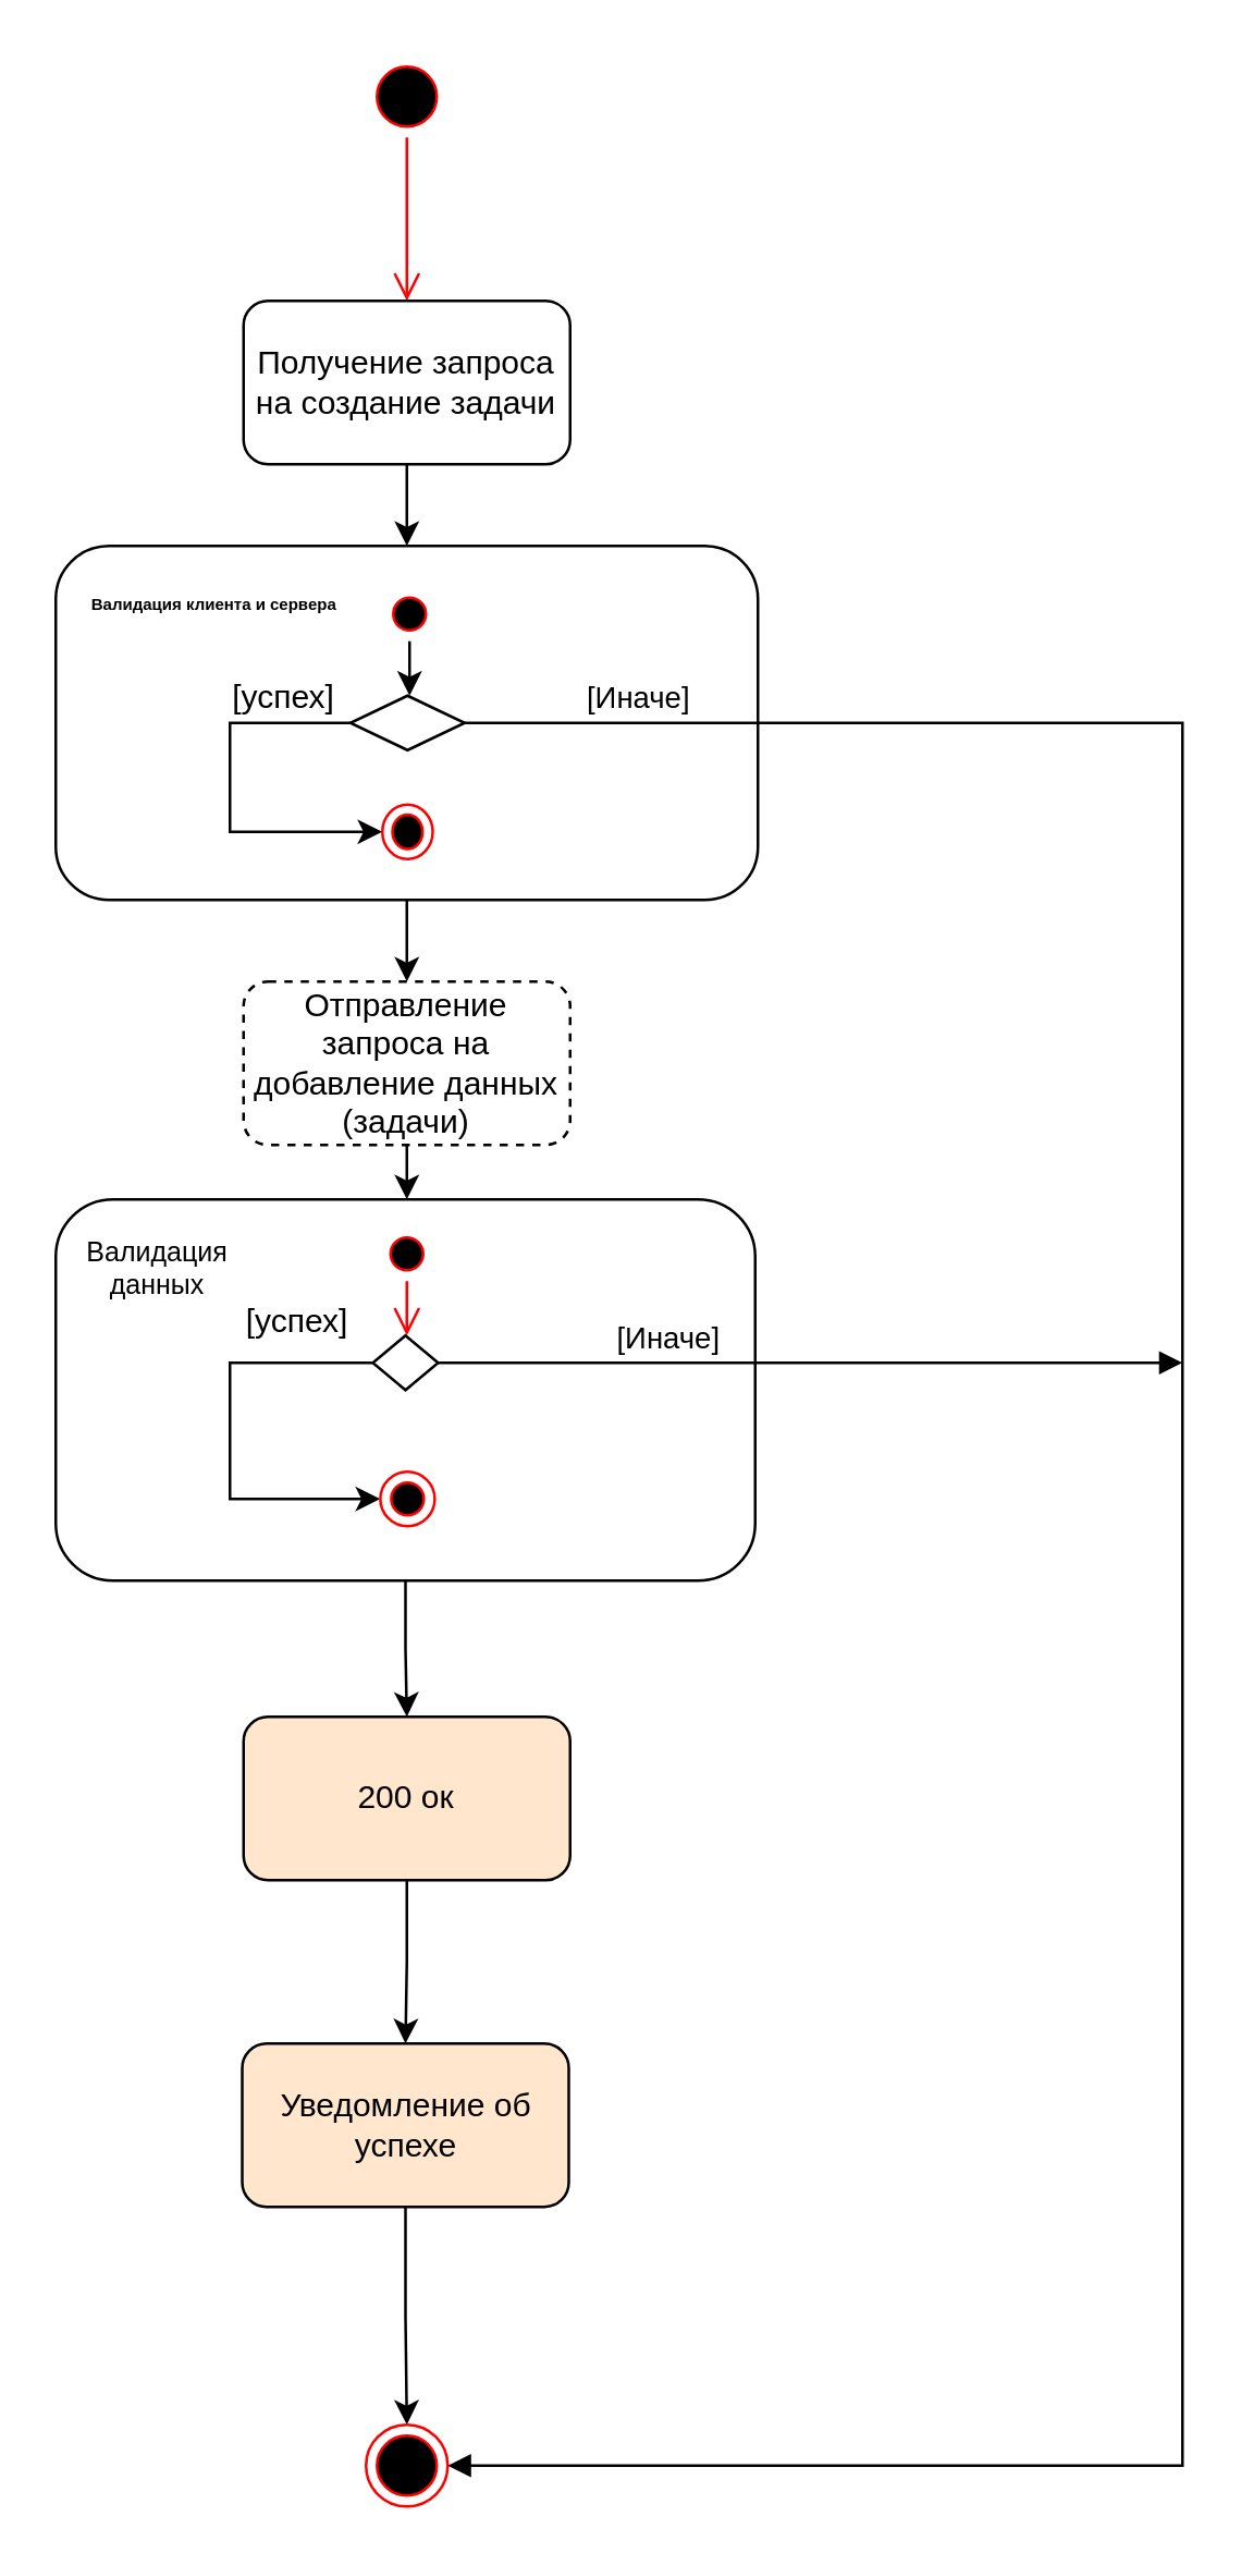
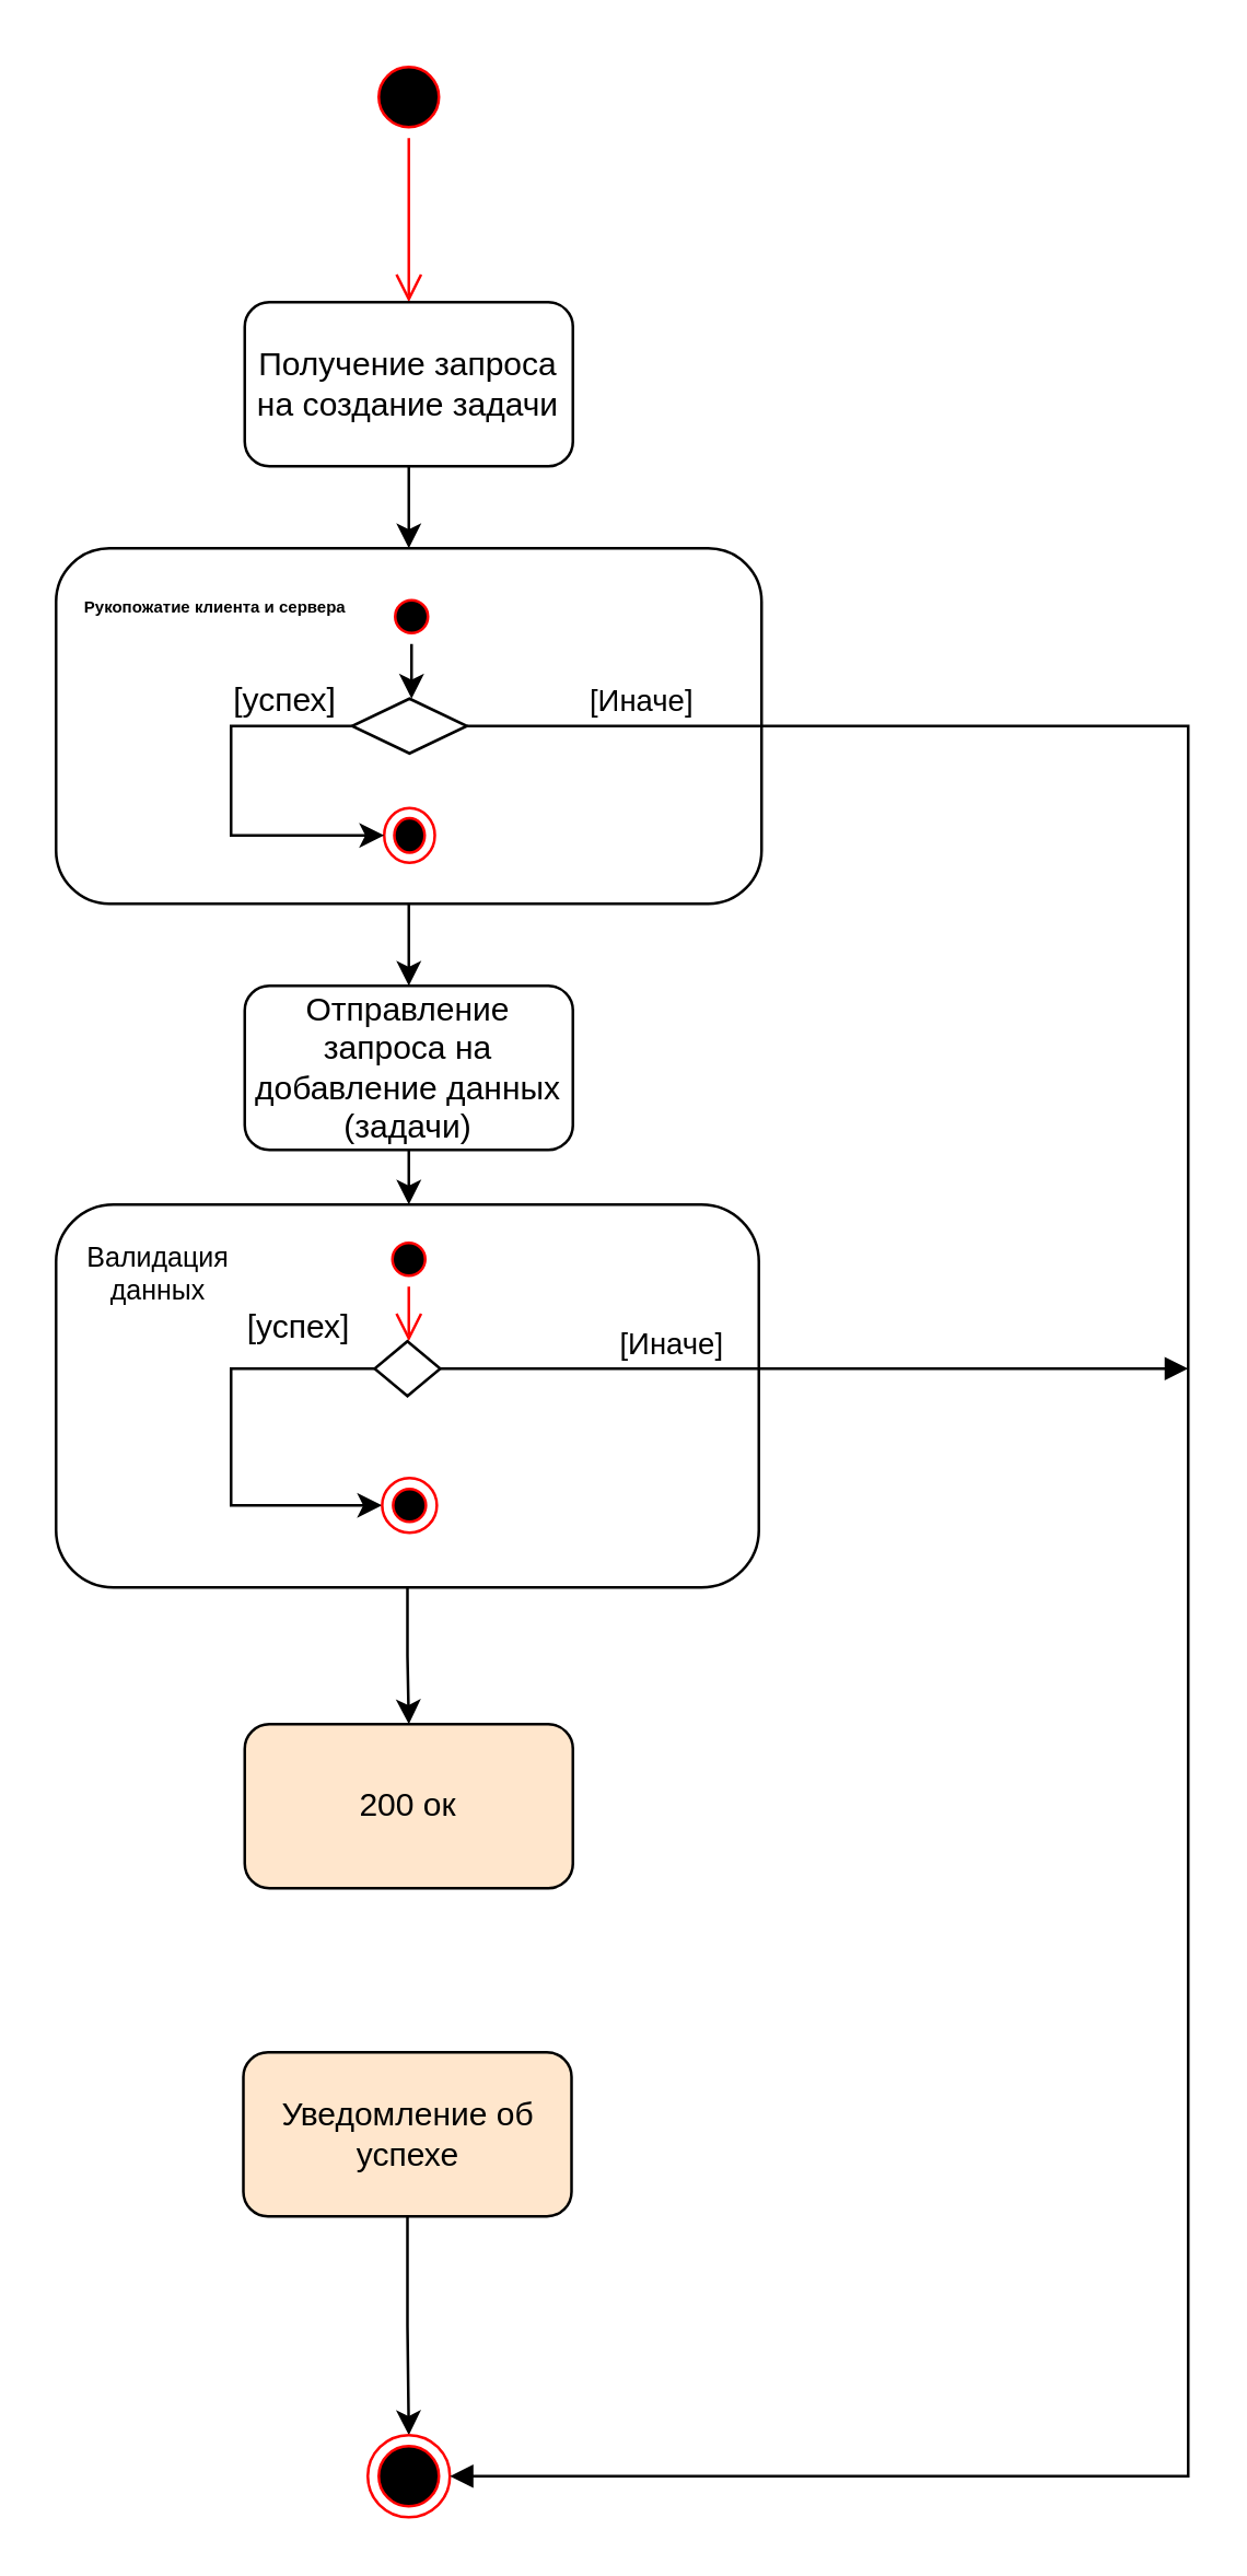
  <mxCell id="0" />
  <mxCell id="1" parent="0" />
  <mxCell id="2" style="edgeStyle=orthogonalEdgeStyle;rounded=0;orthogonalLoop=1;jettySize=auto;html=1;" edge="1" parent="1" source="3" target="14"><mxGeometry relative="1" as="geometry" /></mxCell>
  <mxCell id="3" value="" style="rounded=1;whiteSpace=wrap;html=1;" vertex="1" parent="1"><mxGeometry x="20" y="200" width="258" height="130" as="geometry" /></mxCell>
  <mxCell id="4" value="" style="ellipse;html=1;shape=startState;fillColor=#000000;strokeColor=#ff0000;" vertex="1" parent="1"><mxGeometry x="134" y="20" width="30" height="30" as="geometry" /></mxCell>
  <mxCell id="5" value="" style="edgeStyle=orthogonalEdgeStyle;html=1;verticalAlign=bottom;endArrow=open;endSize=8;strokeColor=#ff0000;rounded=0;" edge="1" source="4" parent="1"><mxGeometry relative="1" as="geometry"><mxPoint x="149" y="110" as="targetPoint" /></mxGeometry></mxCell>
  <mxCell id="6" style="edgeStyle=orthogonalEdgeStyle;rounded=0;orthogonalLoop=1;jettySize=auto;html=1;entryX=0.5;entryY=0;entryDx=0;entryDy=0;" edge="1" parent="1" source="7" target="3"><mxGeometry relative="1" as="geometry" /></mxCell>
  <mxCell id="7" value="Получение запроса на создание задачи" style="rounded=1;whiteSpace=wrap;html=1;" vertex="1" parent="1"><mxGeometry x="89" y="110" width="120" height="60" as="geometry" /></mxCell>
  <mxCell id="8" value="" style="rhombus;whiteSpace=wrap;html=1;" vertex="1" parent="1"><mxGeometry x="128.25" y="255" width="42" height="20" as="geometry" /></mxCell>
  <mxCell id="9" value="" style="ellipse;html=1;shape=endState;fillColor=#000000;strokeColor=#ff0000;" vertex="1" parent="1"><mxGeometry x="140" y="295" width="18.5" height="20" as="geometry" /></mxCell>
- <mxCell id="10" value="Валидация клиента и сервера" style="text;align=center;fontStyle=1;verticalAlign=middle;spacingLeft=3;spacingRight=3;strokeColor=none;rotatable=0;points=[[0,0.5],[1,0.5]];portConstraint=eastwest;html=1;fontSize=6;" vertex="1" parent="1"><mxGeometry x="28.25" y="209" width="100" height="26" as="geometry" /></mxCell>
+ <mxCell id="10" value="Рукопожатие клиента и сервера" style="text;align=center;fontStyle=1;verticalAlign=middle;spacingLeft=3;spacingRight=3;strokeColor=none;rotatable=0;points=[[0,0.5],[1,0.5]];portConstraint=eastwest;html=1;fontSize=6;" vertex="1" parent="1"><mxGeometry x="28.25" y="209" width="100" height="26" as="geometry" /></mxCell>
  <mxCell id="11" style="edgeStyle=orthogonalEdgeStyle;rounded=0;orthogonalLoop=1;jettySize=auto;html=1;entryX=0.5;entryY=0;entryDx=0;entryDy=0;" edge="1" parent="1" source="12" target="8"><mxGeometry relative="1" as="geometry" /></mxCell>
  <mxCell id="12" value="" style="ellipse;html=1;shape=startState;fillColor=#000000;strokeColor=#ff0000;" vertex="1" parent="1"><mxGeometry x="140" y="215" width="20" height="20" as="geometry" /></mxCell>
  <mxCell id="13" style="edgeStyle=orthogonalEdgeStyle;rounded=0;orthogonalLoop=1;jettySize=auto;html=1;entryX=0.5;entryY=0;entryDx=0;entryDy=0;" edge="1" parent="1" source="14" target="16"><mxGeometry relative="1" as="geometry" /></mxCell>
- <mxCell id="14" value="Отправление запроса на добавление данных (задачи)" style="rounded=1;whiteSpace=wrap;html=1;dashed=1;" vertex="1" parent="1"><mxGeometry x="89" y="360" width="120" height="60" as="geometry" /></mxCell>
+ <mxCell id="14" value="Отправление запроса на добавление данных (задачи)" style="rounded=1;whiteSpace=wrap;html=1;" vertex="1" parent="1"><mxGeometry x="89" y="360" width="120" height="60" as="geometry" /></mxCell>
  <mxCell id="15" style="edgeStyle=orthogonalEdgeStyle;rounded=0;orthogonalLoop=1;jettySize=auto;html=1;entryX=0.5;entryY=0;entryDx=0;entryDy=0;" edge="1" parent="1" source="16" target="24"><mxGeometry relative="1" as="geometry" /></mxCell>
  <mxCell id="16" value="" style="rounded=1;whiteSpace=wrap;html=1;" vertex="1" parent="1"><mxGeometry x="20" y="440" width="257" height="140" as="geometry" /></mxCell>
  <mxCell id="17" value="Валидация&amp;nbsp; данных&amp;nbsp;" style="text;html=1;strokeColor=none;fillColor=none;align=center;verticalAlign=middle;whiteSpace=wrap;rounded=0;fontSize=10;" vertex="1" parent="1"><mxGeometry x="29" y="450" width="60" height="30" as="geometry" /></mxCell>
  <mxCell id="18" value="" style="ellipse;html=1;shape=startState;fillColor=#000000;strokeColor=#ff0000;" vertex="1" parent="1"><mxGeometry x="139" y="450" width="20" height="20" as="geometry" /></mxCell>
  <mxCell id="19" value="" style="edgeStyle=orthogonalEdgeStyle;html=1;verticalAlign=bottom;endArrow=open;endSize=8;strokeColor=#ff0000;rounded=0;" edge="1" source="18" parent="1"><mxGeometry relative="1" as="geometry"><mxPoint x="149" y="490" as="targetPoint" /><Array as="points"><mxPoint x="149" y="490" /><mxPoint x="149" y="540" /></Array></mxGeometry></mxCell>
  <mxCell id="20" style="edgeStyle=orthogonalEdgeStyle;rounded=0;orthogonalLoop=1;jettySize=auto;html=1;entryX=0;entryY=0.5;entryDx=0;entryDy=0;" edge="1" parent="1" source="21" target="22"><mxGeometry relative="1" as="geometry"><Array as="points"><mxPoint x="84" y="500" /><mxPoint x="84" y="550" /></Array></mxGeometry></mxCell>
  <mxCell id="21" value="" style="rhombus;whiteSpace=wrap;html=1;" vertex="1" parent="1"><mxGeometry x="136.5" y="490" width="24" height="20" as="geometry" /></mxCell>
  <mxCell id="22" value="" style="ellipse;html=1;shape=endState;fillColor=#000000;strokeColor=#ff0000;" vertex="1" parent="1"><mxGeometry x="139.25" y="540" width="20" height="20" as="geometry" /></mxCell>
- <mxCell id="23" style="edgeStyle=orthogonalEdgeStyle;rounded=0;orthogonalLoop=1;jettySize=auto;html=1;entryX=0.5;entryY=0;entryDx=0;entryDy=0;" edge="1" parent="1" source="24" target="26"><mxGeometry relative="1" as="geometry" /></mxCell>
  <mxCell id="24" value="200 ок" style="rounded=1;whiteSpace=wrap;html=1;fillColor=#ffe6cc;" vertex="1" parent="1"><mxGeometry x="89" y="630" width="120" height="60" as="geometry" /></mxCell>
  <mxCell id="25" style="edgeStyle=orthogonalEdgeStyle;rounded=0;orthogonalLoop=1;jettySize=auto;html=1;entryX=0.5;entryY=0;entryDx=0;entryDy=0;" edge="1" parent="1" source="26" target="27"><mxGeometry relative="1" as="geometry" /></mxCell>
  <mxCell id="26" value="Уведомление об успехе" style="rounded=1;whiteSpace=wrap;html=1;fillColor=#ffe6cc;" vertex="1" parent="1"><mxGeometry x="88.5" y="750" width="120" height="60" as="geometry" /></mxCell>
  <mxCell id="27" value="" style="ellipse;html=1;shape=endState;fillColor=#000000;strokeColor=#ff0000;" vertex="1" parent="1"><mxGeometry x="134" y="890" width="30" height="30" as="geometry" /></mxCell>
  <mxCell id="28" value="[Иначе]" style="html=1;verticalAlign=bottom;endArrow=block;curved=0;rounded=0;exitX=1;exitY=0.5;exitDx=0;exitDy=0;entryX=1;entryY=0.5;entryDx=0;entryDy=0;" edge="1" parent="1" source="8" target="27"><mxGeometry x="-0.891" width="80" relative="1" as="geometry"><mxPoint x="374" y="270" as="sourcePoint" /><mxPoint x="304" y="910" as="targetPoint" /><Array as="points"><mxPoint x="434" y="265" /><mxPoint x="434" y="905" /></Array><mxPoint as="offset" /></mxGeometry></mxCell>
  <mxCell id="29" value="[Иначе]" style="html=1;verticalAlign=bottom;endArrow=block;curved=0;rounded=0;exitX=1;exitY=0.5;exitDx=0;exitDy=0;" edge="1" parent="1" source="21"><mxGeometry x="-0.389" width="80" relative="1" as="geometry"><mxPoint x="304" y="510" as="sourcePoint" /><mxPoint x="434" y="500" as="targetPoint" /><mxPoint as="offset" /></mxGeometry></mxCell>
  <mxCell id="30" style="edgeStyle=orthogonalEdgeStyle;rounded=0;orthogonalLoop=1;jettySize=auto;html=1;entryX=0;entryY=0.5;entryDx=0;entryDy=0;exitX=0;exitY=0.5;exitDx=0;exitDy=0;" edge="1" parent="1" source="8" target="9"><mxGeometry relative="1" as="geometry"><mxPoint x="94.985" y="262.389" as="sourcePoint" /><mxPoint x="85.616" y="294.97" as="targetPoint" /><Array as="points"><mxPoint x="84" y="265" /><mxPoint x="84" y="305" /></Array></mxGeometry></mxCell>
  <mxCell id="31" value="[успех]" style="text;html=1;strokeColor=none;fillColor=none;align=center;verticalAlign=middle;whiteSpace=wrap;rounded=0;" vertex="1" parent="1"><mxGeometry x="74" y="241" width="60" height="30" as="geometry" /></mxCell>
  <mxCell id="32" value="[успех]" style="text;html=1;strokeColor=none;fillColor=none;align=center;verticalAlign=middle;whiteSpace=wrap;rounded=0;" vertex="1" parent="1"><mxGeometry x="79" y="470" width="60" height="30" as="geometry" /></mxCell>
